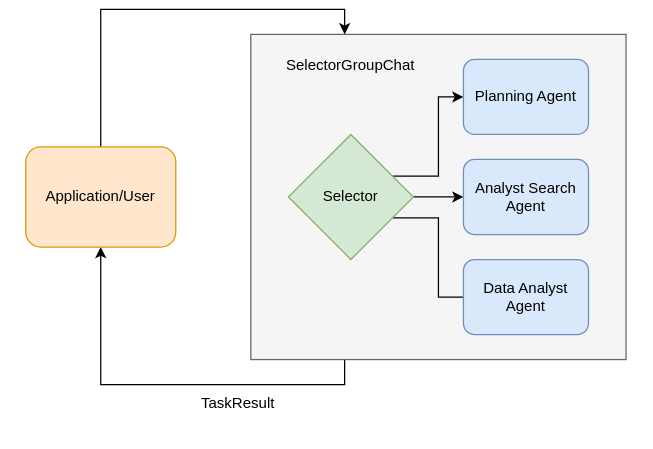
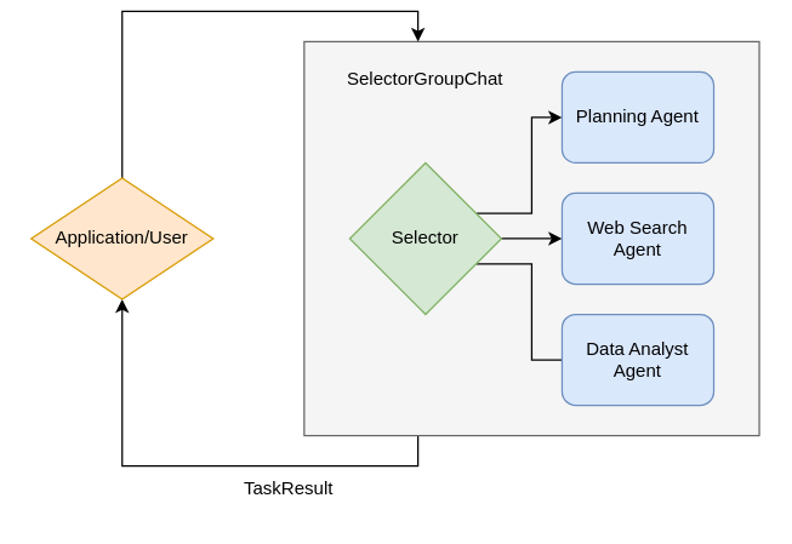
  <mxCell id="0" />
  <mxCell id="1" parent="0" />
  <mxCell id="2" style="edgeStyle=orthogonalEdgeStyle;rounded=0;orthogonalLoop=1;jettySize=auto;html=1;exitX=0.25;exitY=1;exitDx=0;exitDy=0;entryX=0.5;entryY=1;entryDx=0;entryDy=0;" edge="1" parent="1" source="3" target="13"><mxGeometry relative="1" as="geometry" /></mxCell>
  <mxCell id="3" value="" style="rounded=0;whiteSpace=wrap;html=1;fillColor=#f5f5f5;strokeColor=#666666;fontColor=#333333;" vertex="1" parent="1"><mxGeometry x="200" y="20" width="300" height="260" as="geometry" /></mxCell>
  <mxCell id="4" style="edgeStyle=orthogonalEdgeStyle;rounded=0;orthogonalLoop=1;jettySize=auto;html=1;exitX=1;exitY=0.25;exitDx=0;exitDy=0;entryX=0;entryY=0.5;entryDx=0;entryDy=0;" edge="1" parent="1" source="7" target="9"><mxGeometry relative="1" as="geometry" /></mxCell>
  <mxCell id="5" style="edgeStyle=orthogonalEdgeStyle;rounded=0;orthogonalLoop=1;jettySize=auto;html=1;exitX=1;exitY=0.5;exitDx=0;exitDy=0;entryX=0;entryY=0.5;entryDx=0;entryDy=0;" edge="1" parent="1" source="7" target="8"><mxGeometry relative="1" as="geometry" /></mxCell>
  <mxCell id="6" style="edgeStyle=orthogonalEdgeStyle;rounded=0;orthogonalLoop=1;jettySize=auto;html=1;exitX=1;exitY=0.75;exitDx=0;exitDy=0;entryX=0;entryY=0.5;entryDx=0;entryDy=0;endArrow=none;" edge="1" parent="1" source="7" target="10"><mxGeometry relative="1" as="geometry" /></mxCell>
  <mxCell id="7" value="Selector" style="rhombus;whiteSpace=wrap;html=1;fillColor=#d5e8d4;strokeColor=#82b366;verticalAlign=middle;" parent="1" vertex="1"><mxGeometry x="230" y="100" width="100" height="100" as="geometry" /></mxCell>
- <mxCell id="8" value="Analyst Search Agent" style="rounded=1;whiteSpace=wrap;html=1;fillColor=#dae8fc;strokeColor=#6c8ebf;" parent="1" vertex="1"><mxGeometry x="370" y="120" width="100" height="60" as="geometry" /></mxCell>
+ <mxCell id="8" value="Web Search Agent" style="rounded=1;whiteSpace=wrap;html=1;fillColor=#dae8fc;strokeColor=#6c8ebf;" parent="1" vertex="1"><mxGeometry x="370" y="120" width="100" height="60" as="geometry" /></mxCell>
  <mxCell id="9" value="Planning Agent" style="rounded=1;whiteSpace=wrap;html=1;fillColor=#dae8fc;strokeColor=#6c8ebf;" parent="1" vertex="1"><mxGeometry x="370" y="40" width="100" height="60" as="geometry" /></mxCell>
  <mxCell id="10" value="Data Analyst&lt;div&gt;Agent&lt;/div&gt;" style="rounded=1;whiteSpace=wrap;html=1;fillColor=#dae8fc;strokeColor=#6c8ebf;" parent="1" vertex="1"><mxGeometry x="370" y="200" width="100" height="60" as="geometry" /></mxCell>
  <mxCell id="11" value="SelectorGroupChat" style="text;html=1;align=center;verticalAlign=middle;whiteSpace=wrap;rounded=0;" vertex="1" parent="1"><mxGeometry x="205" y="30" width="150" height="30" as="geometry" /></mxCell>
  <mxCell id="12" style="edgeStyle=orthogonalEdgeStyle;rounded=0;orthogonalLoop=1;jettySize=auto;html=1;entryX=0.25;entryY=0;entryDx=0;entryDy=0;exitX=0.5;exitY=0;exitDx=0;exitDy=0;" edge="1" parent="1" source="13" target="3"><mxGeometry relative="1" as="geometry" /></mxCell>
- <mxCell id="13" value="Application/User" style="rounded=1;whiteSpace=wrap;html=1;fillColor=#ffe6cc;strokeColor=#d79b00;" vertex="1" parent="1"><mxGeometry x="20" y="110" width="120" height="80" as="geometry" /></mxCell>
+ <mxCell id="13" value="Application/User" style="rhombus;whiteSpace=wrap;html=1;fillColor=#ffe6cc;strokeColor=#d79b00;" vertex="1" parent="1"><mxGeometry x="20" y="110" width="120" height="80" as="geometry" /></mxCell>
  <mxCell id="14" value="TaskResult" style="text;html=1;align=center;verticalAlign=middle;whiteSpace=wrap;rounded=0;" vertex="1" parent="1"><mxGeometry x="160" y="300" width="60" height="30" as="geometry" /></mxCell>
